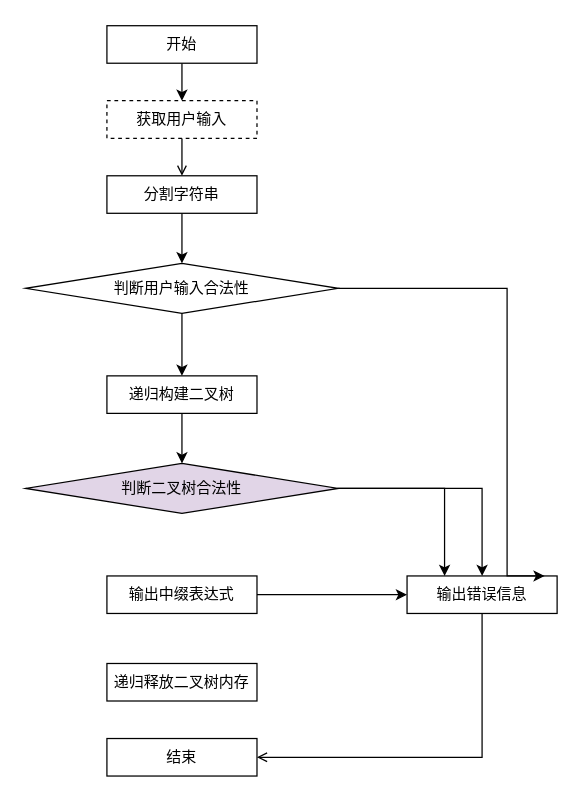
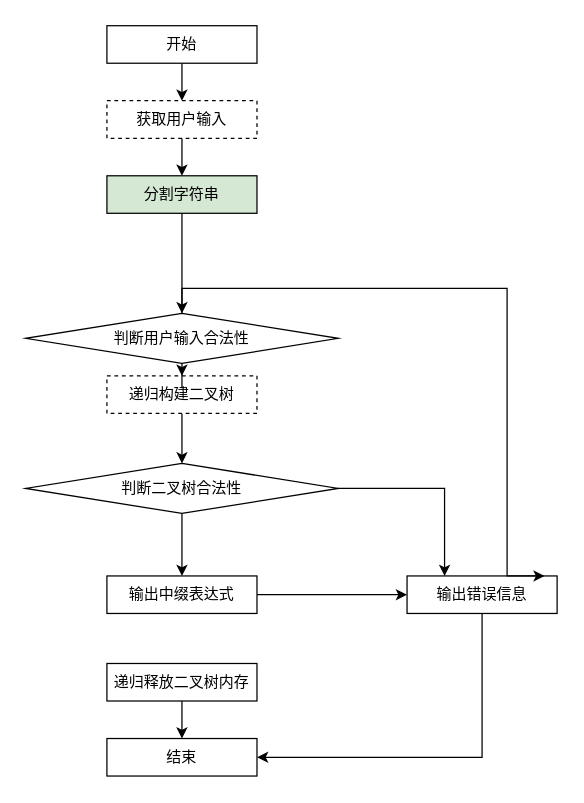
  <mxCell id="0" />
  <mxCell id="1" parent="0" />
  <mxCell id="2" style="edgeStyle=orthogonalEdgeStyle;rounded=0;orthogonalLoop=1;jettySize=auto;html=1;exitX=0.5;exitY=1;exitDx=0;exitDy=0;" edge="1" parent="1" source="3" target="5"><mxGeometry relative="1" as="geometry" /></mxCell>
  <mxCell id="3" value="开始" style="rounded=0;whiteSpace=wrap;html=1;" vertex="1" parent="1"><mxGeometry x="85" y="20" width="120" height="30" as="geometry" /></mxCell>
- <mxCell id="4" style="edgeStyle=orthogonalEdgeStyle;rounded=0;orthogonalLoop=1;jettySize=auto;html=1;exitX=0.5;exitY=1;exitDx=0;exitDy=0;endArrow=open;" edge="1" parent="1" source="5" target="14"><mxGeometry relative="1" as="geometry" /></mxCell>
+ <mxCell id="4" style="edgeStyle=orthogonalEdgeStyle;rounded=0;orthogonalLoop=1;jettySize=auto;html=1;exitX=0.5;exitY=1;exitDx=0;exitDy=0;" edge="1" parent="1" source="5" target="14"><mxGeometry relative="1" as="geometry" /></mxCell>
  <mxCell id="5" value="获取用户输入" style="rounded=0;whiteSpace=wrap;html=1;dashed=1;" vertex="1" parent="1"><mxGeometry x="85" y="80" width="120" height="30" as="geometry" /></mxCell>
  <mxCell id="6" value="" style="edgeStyle=orthogonalEdgeStyle;rounded=0;orthogonalLoop=1;jettySize=auto;html=1;" edge="1" parent="1" source="7" target="18"><mxGeometry relative="1" as="geometry" /></mxCell>
- <mxCell id="7" value="递归构建二叉树" style="rounded=0;whiteSpace=wrap;html=1;" vertex="1" parent="1"><mxGeometry x="85" y="300" width="120" height="30" as="geometry" /></mxCell>
+ <mxCell id="7" value="递归构建二叉树" style="rounded=0;whiteSpace=wrap;html=1;dashed=1;" vertex="1" parent="1"><mxGeometry x="85" y="300" width="120" height="30" as="geometry" /></mxCell>
  <mxCell id="8" value="" style="edgeStyle=orthogonalEdgeStyle;rounded=0;orthogonalLoop=1;jettySize=auto;html=1;" edge="1" parent="1" source="9" target="20"><mxGeometry relative="1" as="geometry" /></mxCell>
  <mxCell id="9" value="输出中缀表达式" style="rounded=0;whiteSpace=wrap;html=1;" vertex="1" parent="1"><mxGeometry x="85" y="460" width="120" height="30" as="geometry" /></mxCell>
+ <mxCell id="10" value="" style="edgeStyle=orthogonalEdgeStyle;rounded=0;orthogonalLoop=1;jettySize=auto;html=1;" edge="1" parent="1" source="11" target="12"><mxGeometry relative="1" as="geometry" /></mxCell>
  <mxCell id="11" value="递归释放二叉树内存" style="rounded=0;whiteSpace=wrap;html=1;" vertex="1" parent="1"><mxGeometry x="85" y="530" width="120" height="30" as="geometry" /></mxCell>
  <mxCell id="12" value="结束" style="rounded=0;whiteSpace=wrap;html=1;" vertex="1" parent="1"><mxGeometry x="85" y="590" width="120" height="30" as="geometry" /></mxCell>
  <mxCell id="13" value="" style="edgeStyle=orthogonalEdgeStyle;rounded=0;orthogonalLoop=1;jettySize=auto;html=1;" edge="1" parent="1" source="14" target="16"><mxGeometry relative="1" as="geometry" /></mxCell>
- <mxCell id="14" value="分割字符串" style="rounded=0;whiteSpace=wrap;html=1;" vertex="1" parent="1"><mxGeometry x="85" y="140" width="120" height="30" as="geometry" /></mxCell>
+ <mxCell id="14" value="分割字符串" style="rounded=0;whiteSpace=wrap;html=1;fillColor=#d5e8d4;" vertex="1" parent="1"><mxGeometry x="85" y="140" width="120" height="30" as="geometry" /></mxCell>
  <mxCell id="15" value="" style="edgeStyle=orthogonalEdgeStyle;rounded=0;orthogonalLoop=1;jettySize=auto;html=1;" edge="1" parent="1" source="16" target="7"><mxGeometry relative="1" as="geometry" /></mxCell>
- <mxCell id="16" value="判断用户输入合法性" style="rhombus;whiteSpace=wrap;html=1;" vertex="1" parent="1"><mxGeometry x="20" y="210" width="250" height="40" as="geometry" /></mxCell>
- <mxCell id="17" value="" style="edgeStyle=orthogonalEdgeStyle;rounded=0;orthogonalLoop=1;jettySize=auto;html=1;" edge="1" parent="1" source="18" target="20"><mxGeometry relative="1" as="geometry" /></mxCell>
- <mxCell id="18" value="判断二叉树合法性" style="rhombus;whiteSpace=wrap;html=1;fillColor=#e1d5e7;" vertex="1" parent="1"><mxGeometry x="20" y="370" width="250" height="40" as="geometry" /></mxCell>
- <mxCell id="19" style="edgeStyle=orthogonalEdgeStyle;rounded=0;orthogonalLoop=1;jettySize=auto;html=1;entryX=1;entryY=0.5;entryDx=0;entryDy=0;endArrow=open;" edge="1" parent="1" source="20" target="12"><mxGeometry relative="1" as="geometry"><Array as="points"><mxPoint x="385" y="605" /></Array></mxGeometry></mxCell>
+ <mxCell id="16" value="判断用户输入合法性" style="rhombus;whiteSpace=wrap;html=1;" vertex="1" parent="1"><mxGeometry x="20" y="250" width="250" height="40" as="geometry" /></mxCell>
+ <mxCell id="17" value="" style="edgeStyle=orthogonalEdgeStyle;rounded=0;orthogonalLoop=1;jettySize=auto;html=1;" edge="1" parent="1" source="18" target="9"><mxGeometry relative="1" as="geometry" /></mxCell>
+ <mxCell id="18" value="判断二叉树合法性" style="rhombus;whiteSpace=wrap;html=1;" vertex="1" parent="1"><mxGeometry x="20" y="370" width="250" height="40" as="geometry" /></mxCell>
+ <mxCell id="19" style="edgeStyle=orthogonalEdgeStyle;rounded=0;orthogonalLoop=1;jettySize=auto;html=1;entryX=1;entryY=0.5;entryDx=0;entryDy=0;" edge="1" parent="1" source="20" target="12"><mxGeometry relative="1" as="geometry"><Array as="points"><mxPoint x="385" y="605" /></Array></mxGeometry></mxCell>
  <mxCell id="20" value="输出错误信息" style="rounded=0;whiteSpace=wrap;html=1;" vertex="1" parent="1"><mxGeometry x="325" y="460" width="120" height="30" as="geometry" /></mxCell>
  <mxCell id="21" style="edgeStyle=orthogonalEdgeStyle;rounded=0;orthogonalLoop=1;jettySize=auto;html=1;" edge="1" parent="1" source="18"><mxGeometry relative="1" as="geometry"><mxPoint x="355" y="460" as="targetPoint" /><Array as="points"><mxPoint x="355" y="390" /><mxPoint x="355" y="457" /></Array></mxGeometry></mxCell>
  <mxCell id="22" style="edgeStyle=orthogonalEdgeStyle;rounded=0;orthogonalLoop=1;jettySize=auto;html=1;entryX=0.917;entryY=0;entryDx=0;entryDy=0;entryPerimeter=0;" edge="1" parent="1" source="16" target="20"><mxGeometry relative="1" as="geometry"><Array as="points"><mxPoint x="405" y="230" /><mxPoint x="405" y="460" /></Array></mxGeometry></mxCell>
